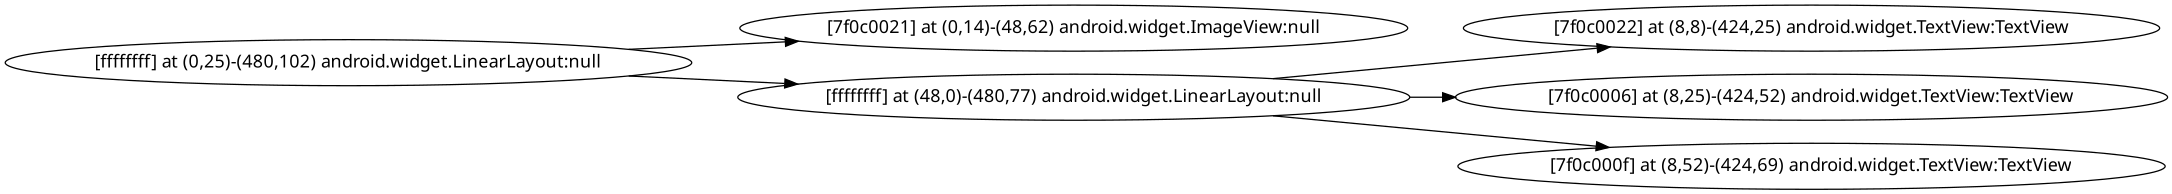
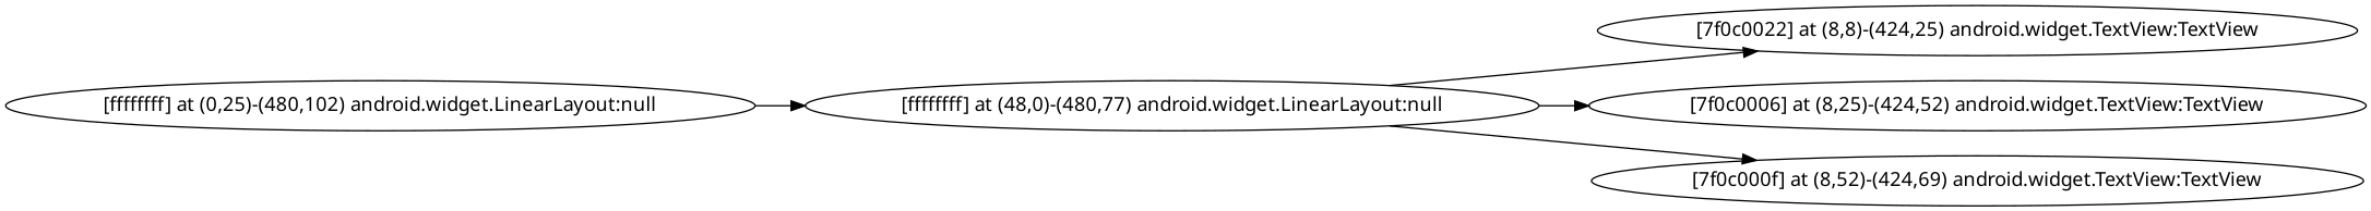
  strict digraph {
    rankdir=LR
    fontname="Noto Sans"
    node [fontname="Noto Sans"]
    edge [fontname="Noto Sans"]
    n1 [label="[ffffffff] at (0,25)-(480,102) android.widget.LinearLayout:null"]
-   n2 [label="[7f0c0021] at (0,14)-(48,62) android.widget.ImageView:null"]
    n3 [label="[ffffffff] at (48,0)-(480,77) android.widget.LinearLayout:null"]
    n4 [label="[7f0c0022] at (8,8)-(424,25) android.widget.TextView:TextView"]
    n5 [label="[7f0c0006] at (8,25)-(424,52) android.widget.TextView:TextView"]
    n6 [label="[7f0c000f] at (8,52)-(424,69) android.widget.TextView:TextView"]
-   n1 -> n2
    n1 -> n3
    n3 -> n4
    n3 -> n5
    n3 -> n6
  }
